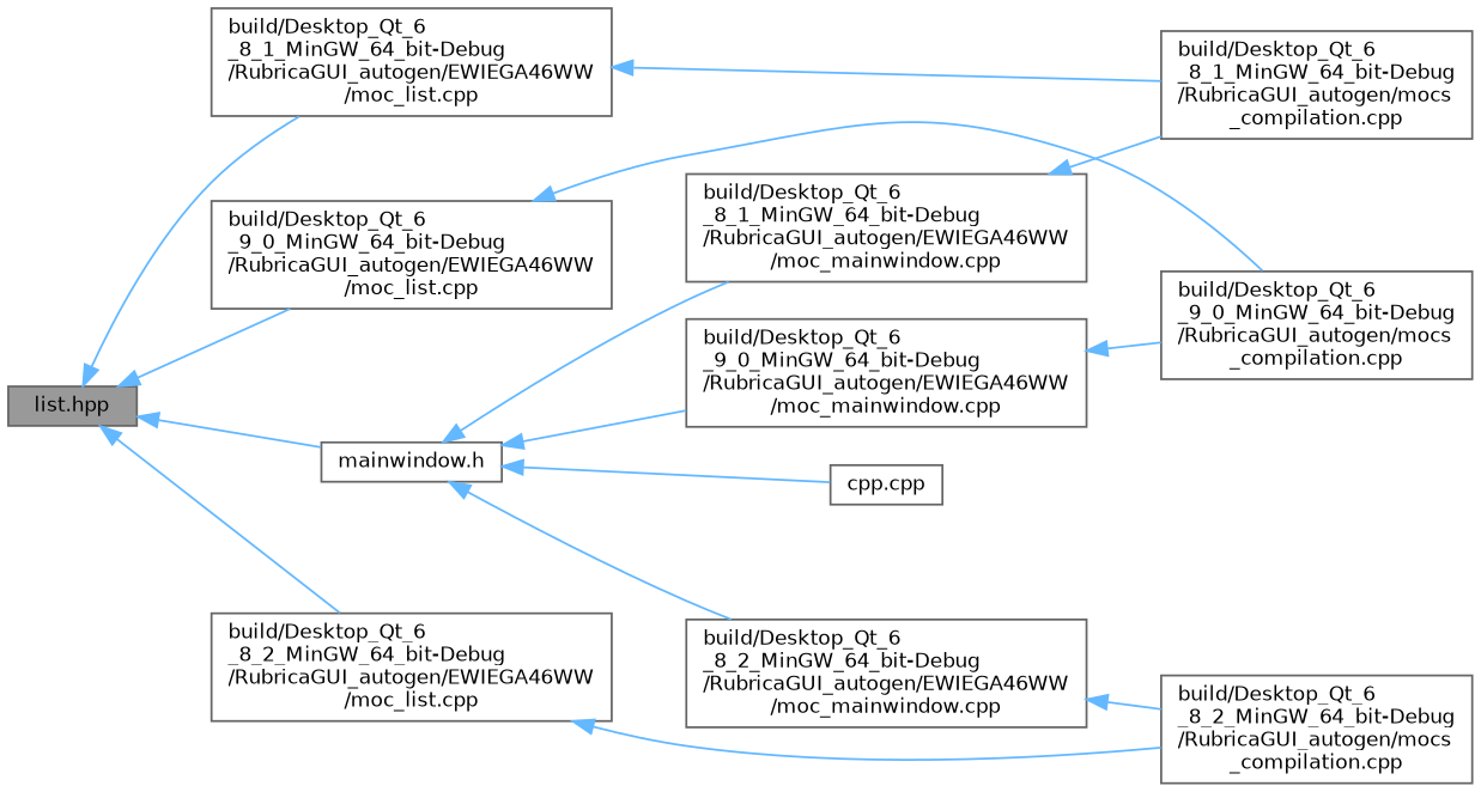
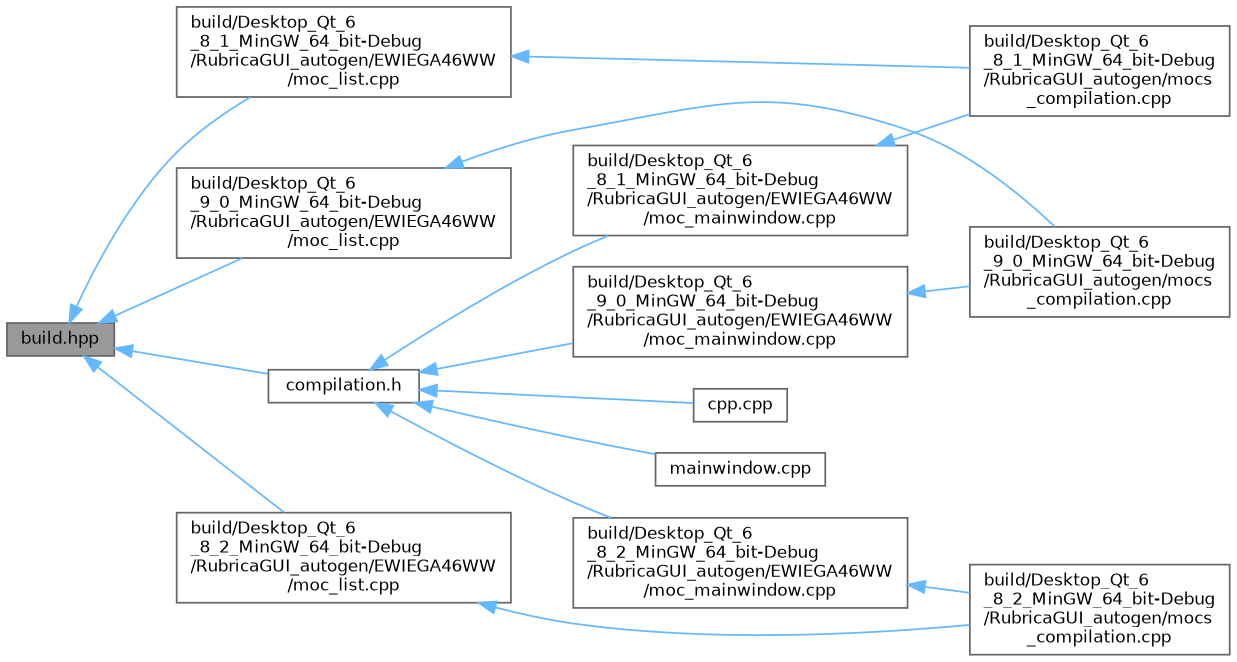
  digraph {
    rankdir=LR
    node [color=grey40 fillcolor=white fontname=Helvetica fontsize=10 shape=box style=filled]
    edge [color=steelblue1 dir=back fontname=Helvetica fontsize=10 labelfontname=Helvetica labelfontsize=10 style=solid]
-   n1 [color=gray40 fillcolor=grey60 fontcolor=black height=0.2 label="list.hpp" width=0.4]
+   n1 [color=gray40 fillcolor=grey60 fontcolor=black height=0.2 label="build.hpp" width=0.4]
    n2 [height=0.2 label="build/Desktop_Qt_6\l_8_1_MinGW_64_bit-Debug\l/RubricaGUI_autogen/EWIEGA46WW\l/moc_list.cpp" width=0.4]
    n3 [height=0.2 label="build/Desktop_Qt_6\l_8_2_MinGW_64_bit-Debug\l/RubricaGUI_autogen/EWIEGA46WW\l/moc_list.cpp" width=0.4]
    n4 [height=0.2 label="build/Desktop_Qt_6\l_9_0_MinGW_64_bit-Debug\l/RubricaGUI_autogen/EWIEGA46WW\l/moc_list.cpp" width=0.4]
-   n5 [height=0.2 label="mainwindow.h" width=0.4]
+   n5 [height=0.2 label="compilation.h" width=0.4]
    n6 [height=0.2 label="build/Desktop_Qt_6\l_8_1_MinGW_64_bit-Debug\l/RubricaGUI_autogen/mocs\l_compilation.cpp" width=0.4]
    n7 [height=0.2 label="build/Desktop_Qt_6\l_8_2_MinGW_64_bit-Debug\l/RubricaGUI_autogen/mocs\l_compilation.cpp" width=0.4]
    n8 [height=0.2 label="build/Desktop_Qt_6\l_9_0_MinGW_64_bit-Debug\l/RubricaGUI_autogen/mocs\l_compilation.cpp" width=0.4]
    n9 [height=0.2 label="build/Desktop_Qt_6\l_8_1_MinGW_64_bit-Debug\l/RubricaGUI_autogen/EWIEGA46WW\l/moc_mainwindow.cpp" width=0.4]
    n10 [height=0.2 label="build/Desktop_Qt_6\l_8_2_MinGW_64_bit-Debug\l/RubricaGUI_autogen/EWIEGA46WW\l/moc_mainwindow.cpp" width=0.4]
    n11 [height=0.2 label="build/Desktop_Qt_6\l_9_0_MinGW_64_bit-Debug\l/RubricaGUI_autogen/EWIEGA46WW\l/moc_mainwindow.cpp" width=0.4]
    n12 [height=0.2 label="cpp.cpp" width=0.4]
+   n13 [height=0.2 label="mainwindow.cpp" width=0.4]
    n1 -> n2
    n1 -> n3
    n1 -> n4
    n1 -> n5
    n2 -> n6
    n3 -> n7
    n4 -> n8
    n5 -> n9
    n5 -> n10
    n5 -> n11
    n5 -> n12
+   n5 -> n13
    n9 -> n6
    n10 -> n7
    n11 -> n8
  }
